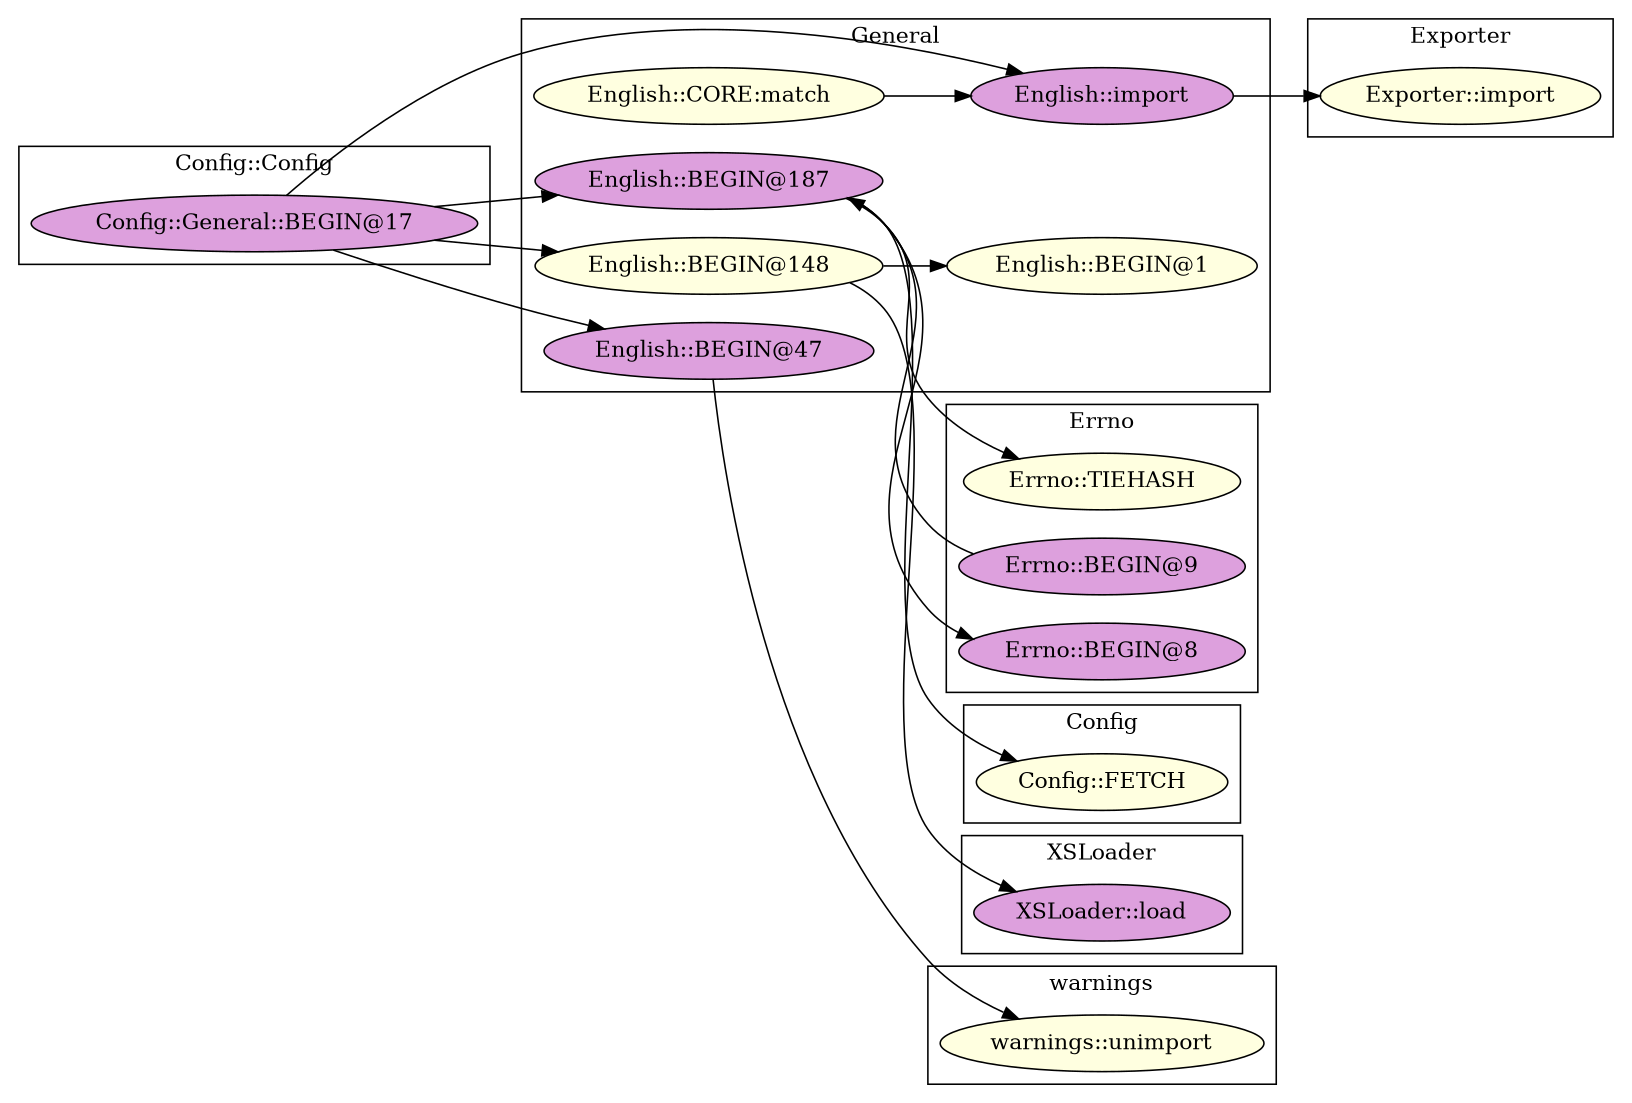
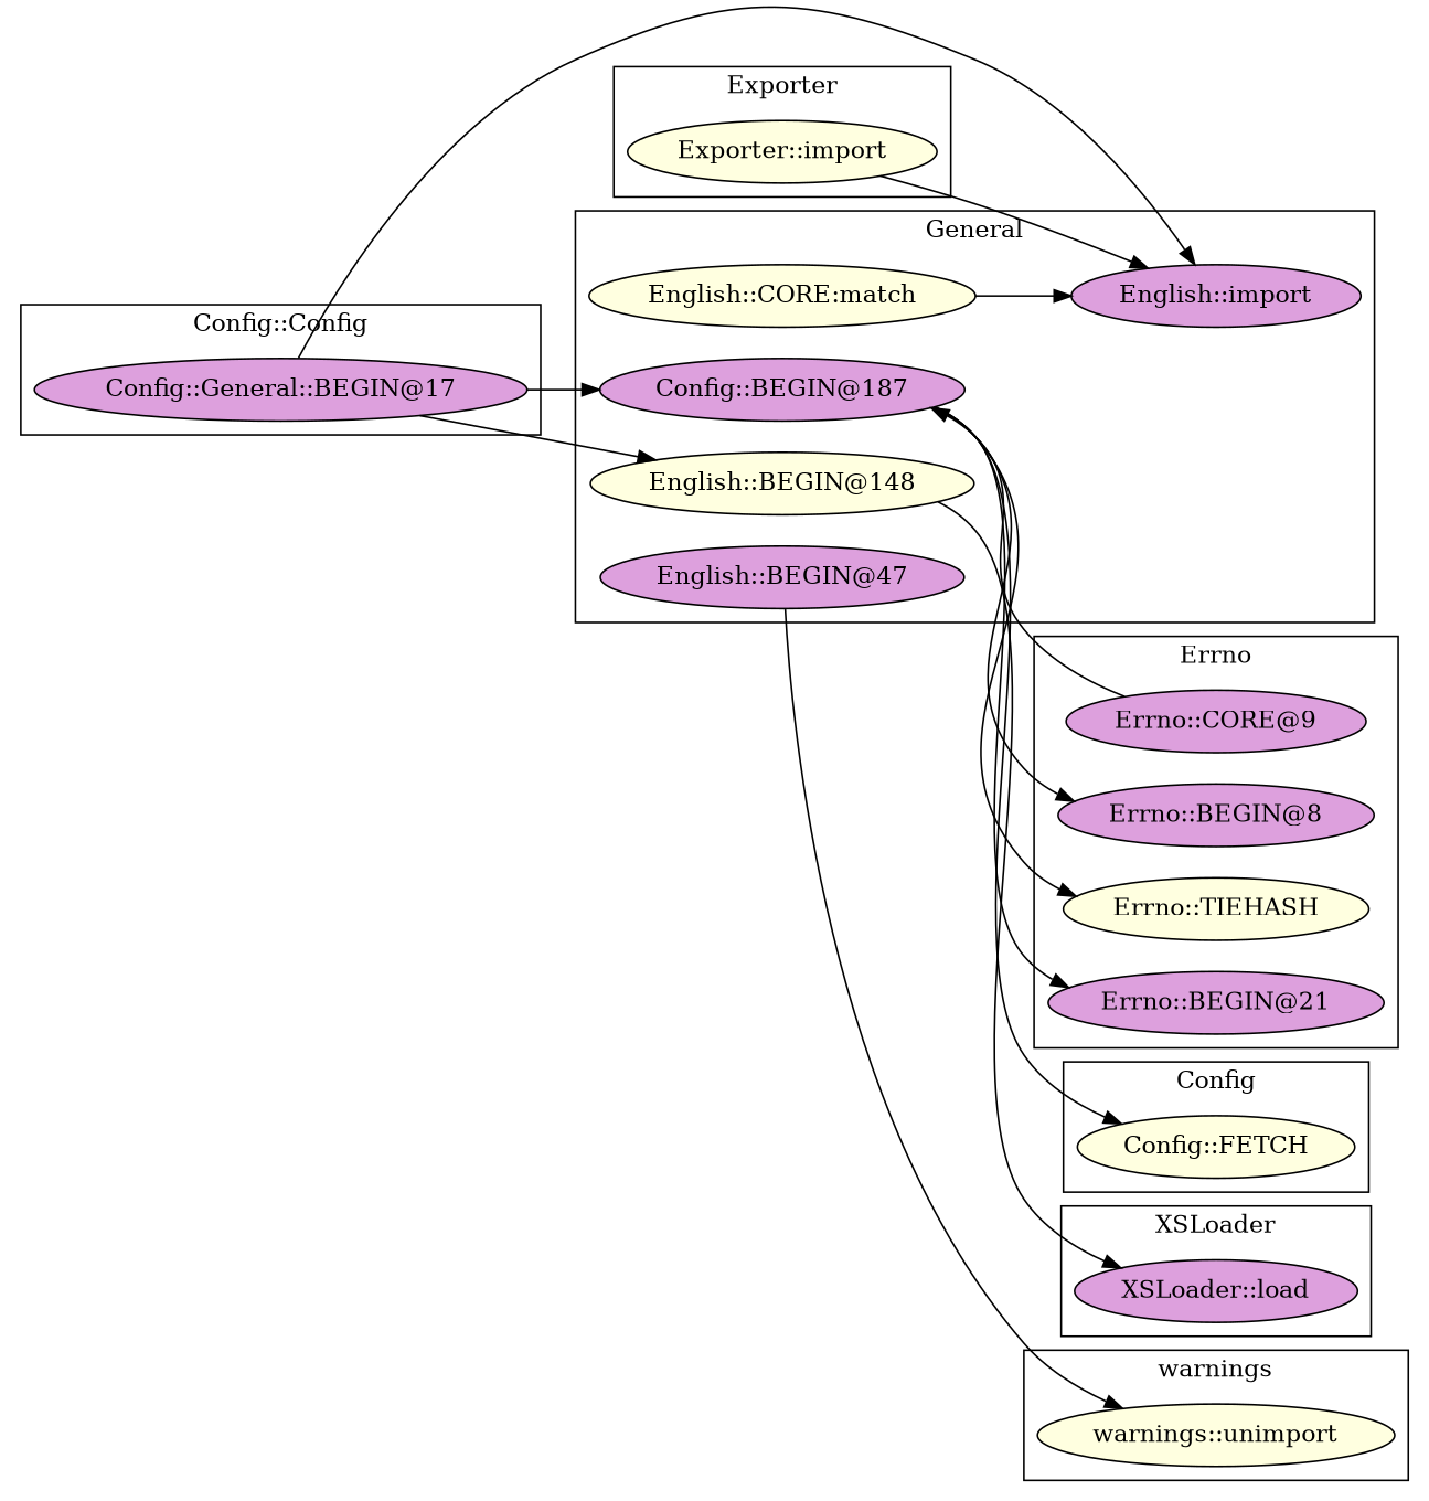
  digraph {
    rankdir=LR
    node [fillcolor=plum style=filled]
    "Config::General::BEGIN@17"
    "Config::FETCH" [fillcolor=lightyellow]
-   "Errno::BEGIN@9"
+   "Errno::BEGIN@9" [label="Errno::CORE@9"]
    "Errno::BEGIN@8"
    "Errno::TIEHASH" [fillcolor=lightyellow]
+   "Errno::BEGIN@21"
    "warnings::unimport" [fillcolor=lightyellow]
-   "English::BEGIN@1" [fillcolor=lightyellow]
    "English::import"
-   "English::BEGIN@187"
+   "English::BEGIN@187" [label="Config::BEGIN@187"]
    "English::CORE:match" [fillcolor=lightyellow]
    "English::BEGIN@148" [fillcolor=lightyellow]
    "English::BEGIN@47"
    "XSLoader::load"
    "Exporter::import" [fillcolor=lightyellow]
    subgraph cluster_1 {
      label="Config::Config"
      "Config::General::BEGIN@17"
    }
    subgraph cluster_2 {
      label=Config
      "Config::FETCH"
    }
    subgraph cluster_3 {
      label=Errno
      "Errno::BEGIN@9"
      "Errno::BEGIN@8"
      "Errno::TIEHASH"
+     "Errno::BEGIN@21"
    }
    subgraph cluster_4 {
      label=warnings
      "warnings::unimport"
    }
    subgraph cluster_5 {
      label=General
-     "English::BEGIN@1"
      "English::import"
      "English::BEGIN@187"
      "English::CORE:match"
      "English::BEGIN@148"
      "English::BEGIN@47"
    }
    subgraph cluster_6 {
      label=XSLoader
      "XSLoader::load"
    }
    subgraph cluster_7 {
      label=Exporter
      "Exporter::import"
    }
    "Config::General::BEGIN@17" -> "English::import"
    "Config::General::BEGIN@17" -> "English::BEGIN@187"
    "Config::General::BEGIN@17" -> "English::BEGIN@148"
-   "Config::General::BEGIN@17" -> "English::BEGIN@47"
    "Errno::BEGIN@9" -> "English::BEGIN@187"
-   "English::import" -> "Exporter::import"
+   "Exporter::import" -> "English::import"
    "English::BEGIN@187" -> "Config::FETCH"
    "English::BEGIN@187" -> "Errno::BEGIN@8"
    "English::BEGIN@187" -> "Errno::TIEHASH"
+   "English::BEGIN@187" -> "Errno::BEGIN@21"
    "English::CORE:match" -> "English::import"
-   "English::BEGIN@148" -> "English::BEGIN@1"
    "English::BEGIN@148" -> "XSLoader::load"
    "English::BEGIN@47" -> "warnings::unimport"
  }
